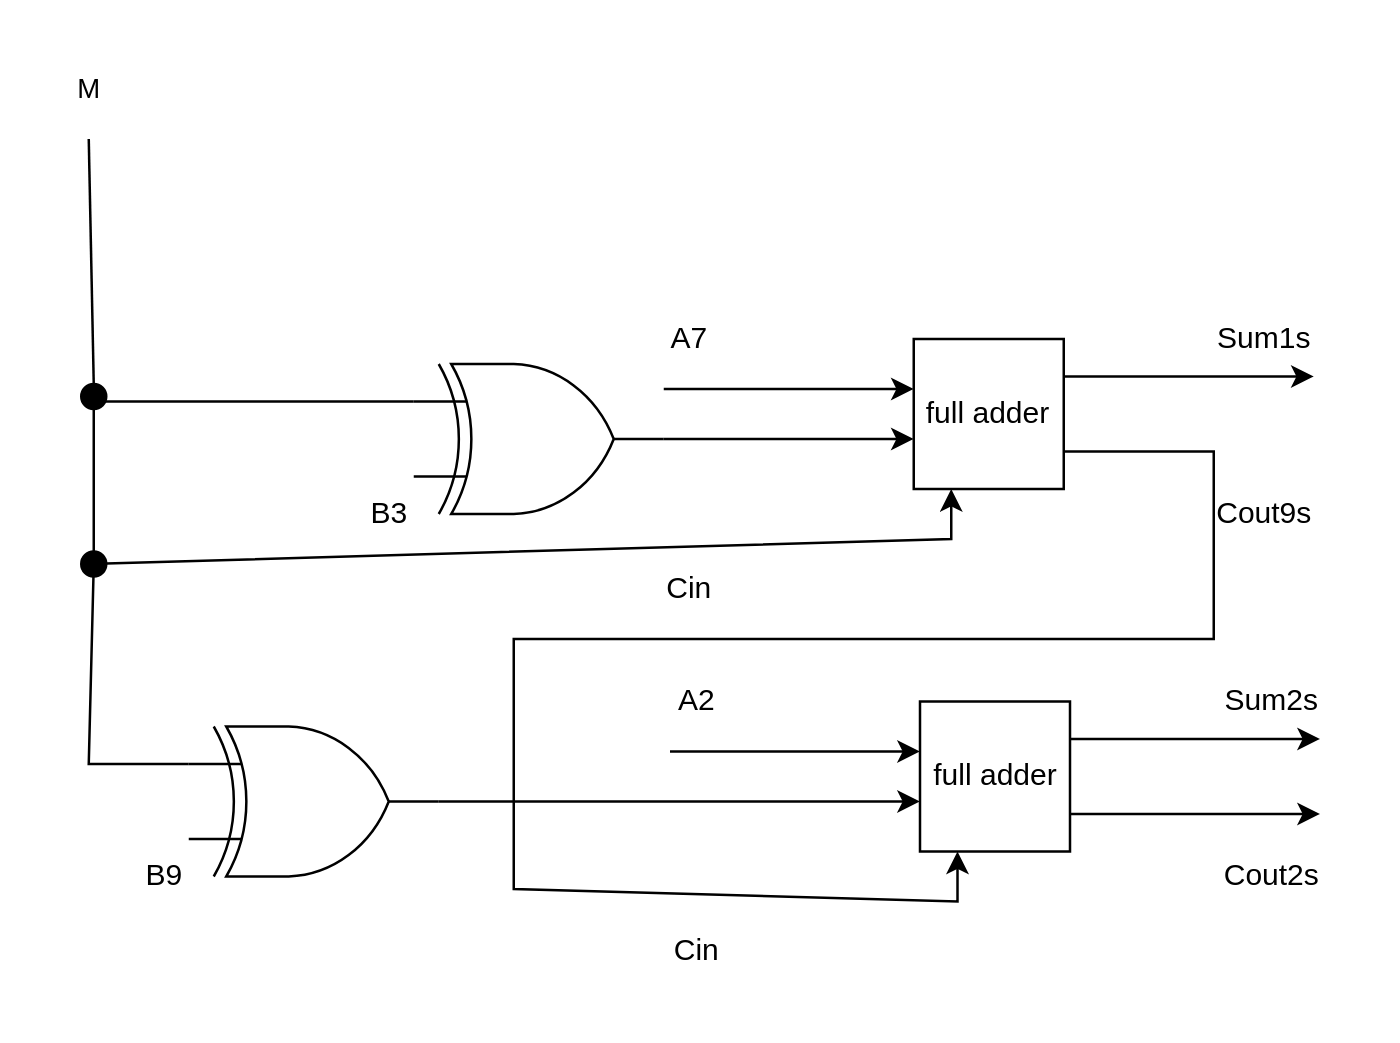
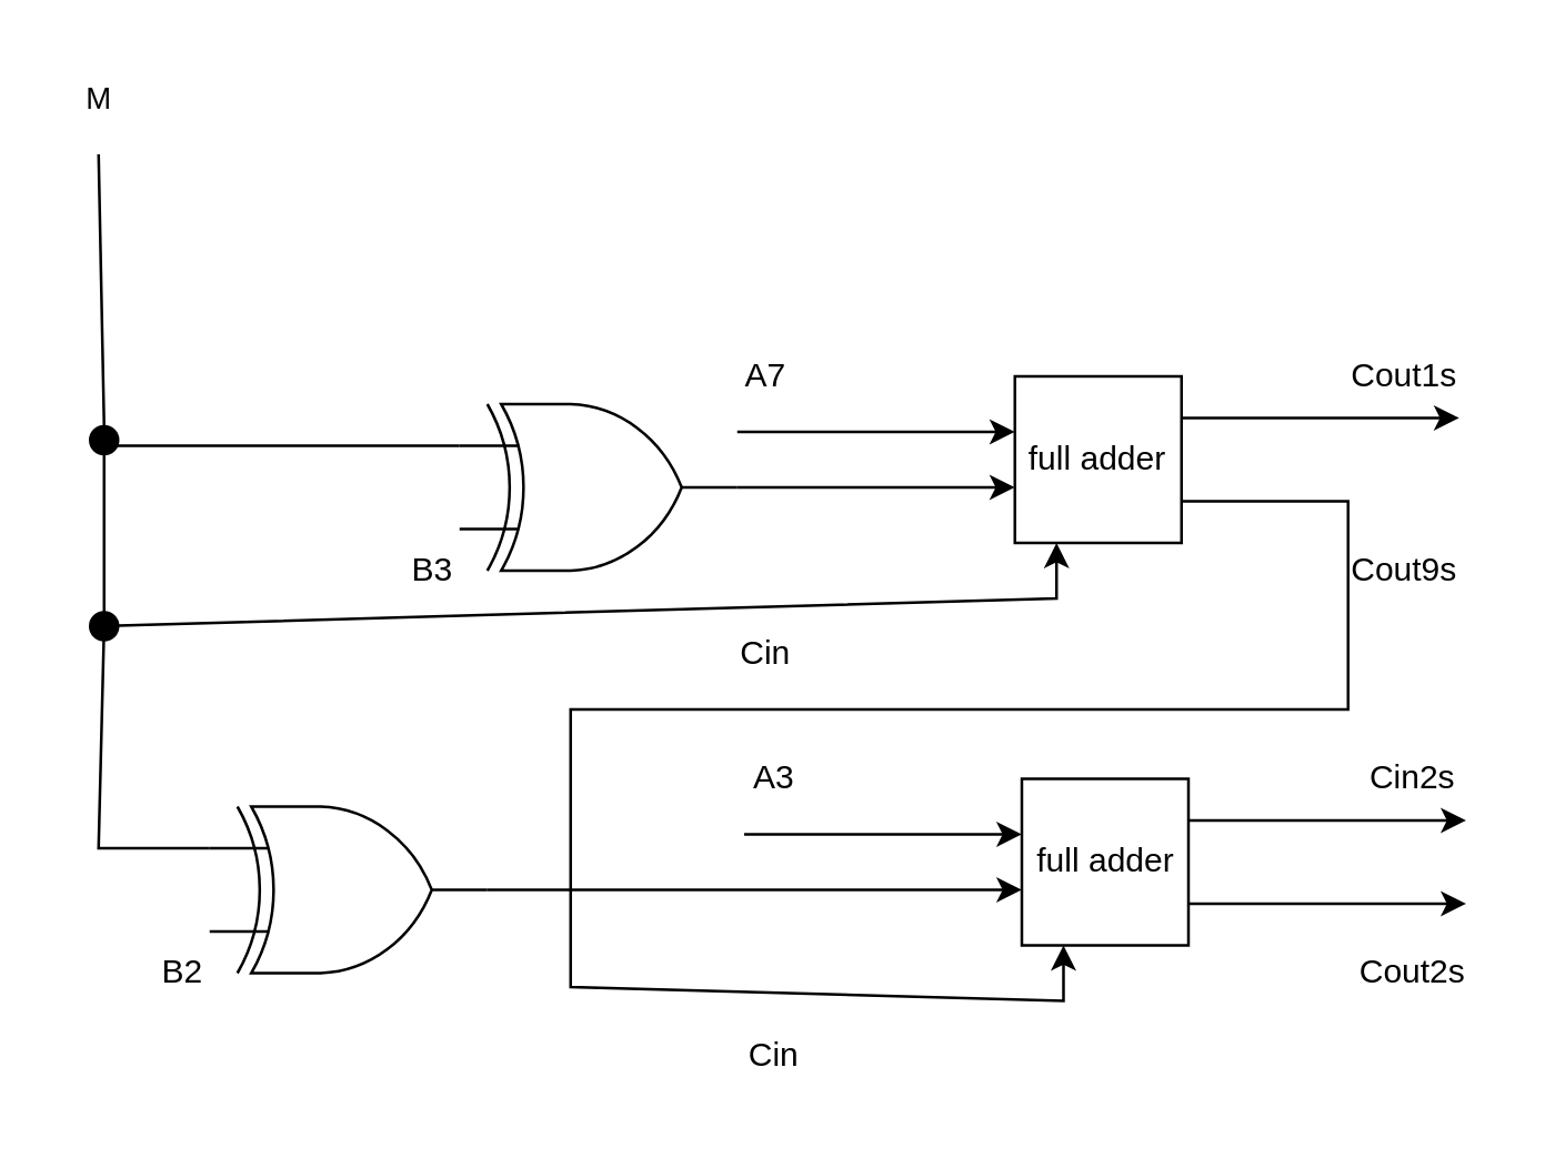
  <mxCell id="0" />
  <mxCell id="1" parent="0" />
  <mxCell id="2" style="edgeStyle=none;html=1;exitX=1;exitY=0.25;exitDx=0;exitDy=0;" parent="1" source="3" edge="1"><mxGeometry relative="1" as="geometry"><mxPoint x="525" y="150" as="targetPoint" /></mxGeometry></mxCell>
  <mxCell id="3" value="full adder" style="rounded=0;whiteSpace=wrap;html=1;" parent="1" vertex="1"><mxGeometry x="365" y="135" width="60" height="60" as="geometry" /></mxCell>
  <mxCell id="4" style="edgeStyle=none;html=1;exitX=1;exitY=0.75;exitDx=0;exitDy=0;" parent="1" edge="1"><mxGeometry relative="1" as="geometry"><mxPoint x="365" y="155" as="targetPoint" /><mxPoint x="265" y="155" as="sourcePoint" /></mxGeometry></mxCell>
  <mxCell id="5" style="edgeStyle=none;html=1;exitX=1;exitY=0.75;exitDx=0;exitDy=0;" parent="1" edge="1"><mxGeometry relative="1" as="geometry"><mxPoint x="365" y="175" as="targetPoint" /><mxPoint x="265" y="175" as="sourcePoint" /></mxGeometry></mxCell>
  <mxCell id="6" style="edgeStyle=none;html=1;entryX=0.25;entryY=1;entryDx=0;entryDy=0;rounded=0;" parent="1" target="3" edge="1"><mxGeometry relative="1" as="geometry"><mxPoint x="365" y="215" as="targetPoint" /><mxPoint x="35" y="225" as="sourcePoint" /><Array as="points"><mxPoint x="380" y="215" /></Array></mxGeometry></mxCell>
  <mxCell id="7" value="Cin" style="text;html=1;align=center;verticalAlign=middle;resizable=0;points=[];autosize=1;strokeColor=none;fillColor=none;" parent="1" vertex="1"><mxGeometry x="255" y="220" width="40" height="30" as="geometry" /></mxCell>
  <mxCell id="8" value="A7" style="text;html=1;align=center;verticalAlign=middle;resizable=0;points=[];autosize=1;strokeColor=none;fillColor=none;" parent="1" vertex="1"><mxGeometry x="255" y="120" width="40" height="30" as="geometry" /></mxCell>
  <mxCell id="9" value="B3" style="text;html=1;align=center;verticalAlign=middle;resizable=0;points=[];autosize=1;strokeColor=none;fillColor=none;" parent="1" vertex="1"><mxGeometry x="135" y="190" width="40" height="30" as="geometry" /></mxCell>
- <mxCell id="10" value="Sum1s" style="text;html=1;align=center;verticalAlign=middle;resizable=0;points=[];autosize=1;strokeColor=none;fillColor=none;" parent="1" vertex="1"><mxGeometry x="475" y="120" width="60" height="30" as="geometry" /></mxCell>
+ <mxCell id="10" value="Cout1s" style="text;html=1;align=center;verticalAlign=middle;resizable=0;points=[];autosize=1;strokeColor=none;fillColor=none;" parent="1" vertex="1"><mxGeometry x="475" y="120" width="60" height="30" as="geometry" /></mxCell>
  <mxCell id="11" value="Cout9s" style="text;html=1;align=center;verticalAlign=middle;resizable=0;points=[];autosize=1;strokeColor=none;fillColor=none;" parent="1" vertex="1"><mxGeometry x="475" y="190" width="60" height="30" as="geometry" /></mxCell>
  <mxCell id="12" style="edgeStyle=none;html=1;exitX=1;exitY=0.25;exitDx=0;exitDy=0;" parent="1" source="14" edge="1"><mxGeometry relative="1" as="geometry"><mxPoint x="527.5" y="295" as="targetPoint" /></mxGeometry></mxCell>
  <mxCell id="13" style="edgeStyle=none;html=1;exitX=1;exitY=0.75;exitDx=0;exitDy=0;" parent="1" source="14" edge="1"><mxGeometry relative="1" as="geometry"><mxPoint x="527.5" y="325" as="targetPoint" /></mxGeometry></mxCell>
  <mxCell id="14" value="full adder" style="rounded=0;whiteSpace=wrap;html=1;" parent="1" vertex="1"><mxGeometry x="367.5" y="280" width="60" height="60" as="geometry" /></mxCell>
  <mxCell id="15" style="edgeStyle=none;html=1;exitX=1;exitY=0.75;exitDx=0;exitDy=0;" parent="1" edge="1"><mxGeometry relative="1" as="geometry"><mxPoint x="367.5" y="300" as="targetPoint" /><mxPoint x="267.5" y="300" as="sourcePoint" /></mxGeometry></mxCell>
  <mxCell id="16" style="edgeStyle=none;html=1;" parent="1" edge="1"><mxGeometry relative="1" as="geometry"><mxPoint x="367.5" y="320" as="targetPoint" /><mxPoint x="175" y="320" as="sourcePoint" /></mxGeometry></mxCell>
  <mxCell id="17" style="edgeStyle=none;html=1;exitX=1;exitY=0.75;exitDx=0;exitDy=0;entryX=0.25;entryY=1;entryDx=0;entryDy=0;rounded=0;" parent="1" source="3" target="14" edge="1"><mxGeometry relative="1" as="geometry"><mxPoint x="367.5" y="360" as="targetPoint" /><mxPoint x="267.5" y="360" as="sourcePoint" /><Array as="points"><mxPoint x="485" y="180" /><mxPoint x="485" y="255" /><mxPoint x="205" y="255" /><mxPoint x="205" y="355" /><mxPoint x="382.5" y="360" /></Array></mxGeometry></mxCell>
  <mxCell id="18" value="Cin" style="text;html=1;align=center;verticalAlign=middle;resizable=0;points=[];autosize=1;strokeColor=none;fillColor=none;" parent="1" vertex="1"><mxGeometry x="257.5" y="365" width="40" height="30" as="geometry" /></mxCell>
- <mxCell id="19" value="A2" style="text;html=1;align=center;verticalAlign=middle;resizable=0;points=[];autosize=1;strokeColor=none;fillColor=none;" parent="1" vertex="1"><mxGeometry x="257.5" y="265" width="40" height="30" as="geometry" /></mxCell>
- <mxCell id="20" value="B9" style="text;html=1;align=center;verticalAlign=middle;resizable=0;points=[];autosize=1;strokeColor=none;fillColor=none;" parent="1" vertex="1"><mxGeometry x="45" y="335" width="40" height="30" as="geometry" /></mxCell>
- <mxCell id="21" value="Sum2s" style="text;html=1;align=center;verticalAlign=middle;resizable=0;points=[];autosize=1;strokeColor=none;fillColor=none;" parent="1" vertex="1"><mxGeometry x="477.5" y="265" width="60" height="30" as="geometry" /></mxCell>
+ <mxCell id="19" value="A3" style="text;html=1;align=center;verticalAlign=middle;resizable=0;points=[];autosize=1;strokeColor=none;fillColor=none;" parent="1" vertex="1"><mxGeometry x="257.5" y="265" width="40" height="30" as="geometry" /></mxCell>
+ <mxCell id="20" value="B2" style="text;html=1;align=center;verticalAlign=middle;resizable=0;points=[];autosize=1;strokeColor=none;fillColor=none;" parent="1" vertex="1"><mxGeometry x="45" y="335" width="40" height="30" as="geometry" /></mxCell>
+ <mxCell id="21" value="Cin2s" style="text;html=1;align=center;verticalAlign=middle;resizable=0;points=[];autosize=1;strokeColor=none;fillColor=none;" parent="1" vertex="1"><mxGeometry x="477.5" y="265" width="60" height="30" as="geometry" /></mxCell>
  <mxCell id="22" value="Cout2s" style="text;html=1;align=center;verticalAlign=middle;resizable=0;points=[];autosize=1;strokeColor=none;fillColor=none;" parent="1" vertex="1"><mxGeometry x="477.5" y="335" width="60" height="30" as="geometry" /></mxCell>
  <mxCell id="23" style="edgeStyle=none;html=1;exitX=0;exitY=0.25;exitDx=0;exitDy=0;exitPerimeter=0;endArrow=none;endFill=0;" edge="1" parent="1" source="24"><mxGeometry relative="1" as="geometry"><mxPoint x="35" y="160" as="targetPoint" /></mxGeometry></mxCell>
  <mxCell id="24" value="" style="verticalLabelPosition=bottom;shadow=0;dashed=0;align=center;html=1;verticalAlign=top;shape=mxgraph.electrical.logic_gates.logic_gate;operation=xor;" vertex="1" parent="1"><mxGeometry x="165" y="145" width="100" height="60" as="geometry" /></mxCell>
  <mxCell id="25" value="" style="verticalLabelPosition=bottom;shadow=0;dashed=0;align=center;html=1;verticalAlign=top;shape=mxgraph.electrical.logic_gates.logic_gate;operation=xor;" vertex="1" parent="1"><mxGeometry x="75" y="290" width="100" height="60" as="geometry" /></mxCell>
  <mxCell id="26" style="edgeStyle=none;html=1;endArrow=none;endFill=0;entryX=0;entryY=0.25;entryDx=0;entryDy=0;entryPerimeter=0;rounded=0;startArrow=none;" edge="1" parent="1" source="30" target="25"><mxGeometry relative="1" as="geometry"><mxPoint x="35" y="305" as="targetPoint" /><mxPoint x="35" y="55" as="sourcePoint" /><Array as="points"><mxPoint x="35" y="305" /></Array></mxGeometry></mxCell>
  <mxCell id="27" value="" style="edgeStyle=none;html=1;endArrow=none;endFill=0;entryX=0.5;entryY=0;entryDx=0;entryDy=0;rounded=0;" edge="1" parent="1" target="28"><mxGeometry relative="1" as="geometry"><mxPoint x="75" y="305" as="targetPoint" /><mxPoint x="35" y="55" as="sourcePoint" /><Array as="points" /></mxGeometry></mxCell>
  <mxCell id="28" value="" style="ellipse;whiteSpace=wrap;html=1;fontFamily=Helvetica;fontSize=11;fontColor=default;fillColor=#000000;" vertex="1" parent="1"><mxGeometry x="32" y="153" width="10" height="10" as="geometry" /></mxCell>
  <mxCell id="29" value="" style="edgeStyle=none;html=1;endArrow=none;endFill=0;entryX=0.5;entryY=0;entryDx=0;entryDy=0;rounded=0;startArrow=none;" edge="1" parent="1" source="28" target="30"><mxGeometry relative="1" as="geometry"><mxPoint x="75" y="305" as="targetPoint" /><mxPoint x="36.932" y="163" as="sourcePoint" /><Array as="points" /></mxGeometry></mxCell>
  <mxCell id="30" value="" style="ellipse;whiteSpace=wrap;html=1;fontFamily=Helvetica;fontSize=11;fontColor=default;fillColor=#000000;" vertex="1" parent="1"><mxGeometry x="32" y="220" width="10" height="10" as="geometry" /></mxCell>
  <mxCell id="31" value="M" style="text;html=1;align=center;verticalAlign=middle;resizable=0;points=[];autosize=1;strokeColor=none;fillColor=none;fontSize=11;fontFamily=Helvetica;fontColor=default;" vertex="1" parent="1"><mxGeometry x="20" y="20" width="30" height="30" as="geometry" /></mxCell>
